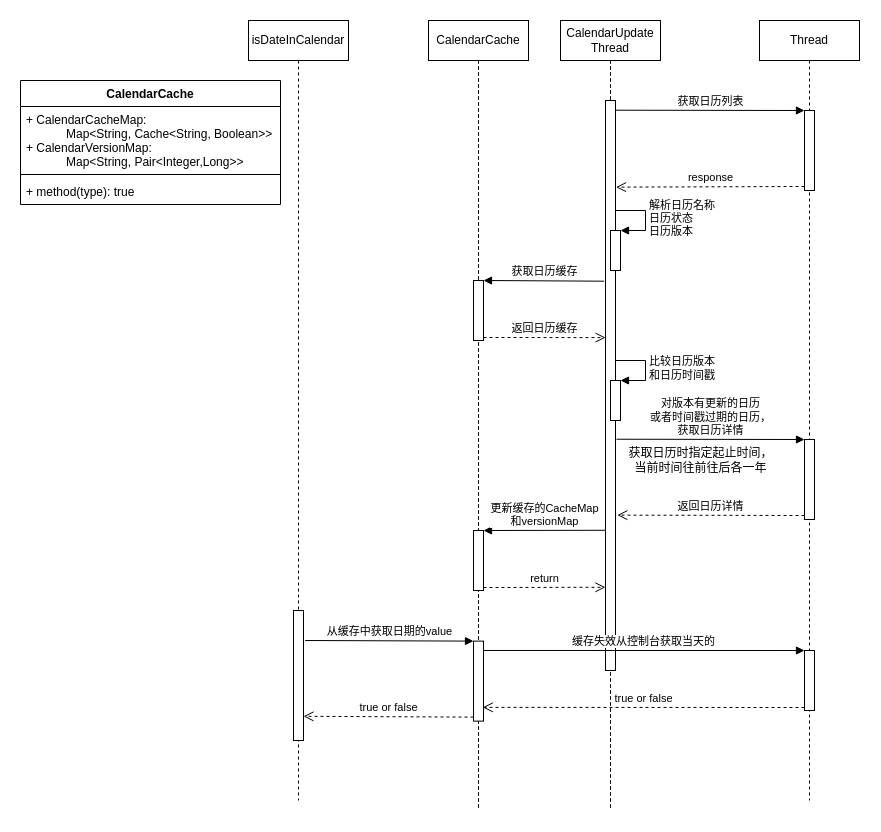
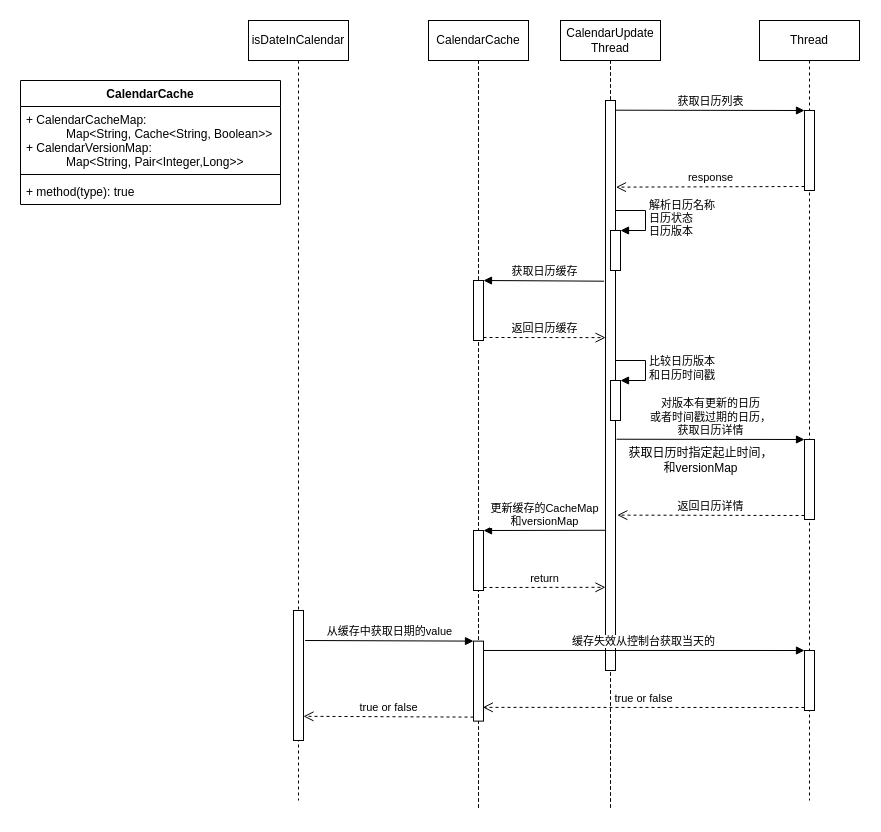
  <mxCell id="0" />
  <mxCell id="1" parent="0" />
  <mxCell id="2" value="CalendarUpdate&lt;br&gt;Thread" style="shape=umlLifeline;perimeter=lifelinePerimeter;whiteSpace=wrap;html=1;container=1;collapsible=0;recursiveResize=0;outlineConnect=0;" parent="1" vertex="1"><mxGeometry x="560" y="20" width="100" height="790" as="geometry" /></mxCell>
  <mxCell id="3" value="" style="html=1;points=[];perimeter=orthogonalPerimeter;" parent="2" vertex="1"><mxGeometry x="45" y="80" width="10" height="360" as="geometry" /></mxCell>
  <mxCell id="4" value="CalendarUpdate&lt;br&gt;Thread" style="shape=umlLifeline;perimeter=lifelinePerimeter;whiteSpace=wrap;html=1;container=1;collapsible=0;recursiveResize=0;outlineConnect=0;" parent="2" vertex="1"><mxGeometry width="100" height="790" as="geometry" /></mxCell>
  <mxCell id="5" value="" style="html=1;points=[];perimeter=orthogonalPerimeter;" parent="4" vertex="1"><mxGeometry x="45" y="80" width="10" height="360" as="geometry" /></mxCell>
  <mxCell id="6" value="CalendarUpdate&lt;br&gt;Thread" style="shape=umlLifeline;perimeter=lifelinePerimeter;whiteSpace=wrap;html=1;container=1;collapsible=0;recursiveResize=0;outlineConnect=0;" parent="4" vertex="1"><mxGeometry width="100" height="790" as="geometry" /></mxCell>
  <mxCell id="7" value="" style="html=1;points=[];perimeter=orthogonalPerimeter;" parent="6" vertex="1"><mxGeometry x="45" y="80" width="10" height="570" as="geometry" /></mxCell>
  <mxCell id="8" value="" style="html=1;points=[];perimeter=orthogonalPerimeter;" parent="6" vertex="1"><mxGeometry x="50" y="210" width="10" height="40" as="geometry" /></mxCell>
  <mxCell id="9" value="解析日历名称&lt;br&gt;日历状态&lt;br&gt;日历版本" style="edgeStyle=orthogonalEdgeStyle;html=1;align=left;spacingLeft=2;endArrow=block;rounded=0;entryX=1;entryY=0;" parent="6" target="8" edge="1"><mxGeometry relative="1" as="geometry"><mxPoint x="55" y="190" as="sourcePoint" /><Array as="points"><mxPoint x="85" y="190" /></Array></mxGeometry></mxCell>
  <mxCell id="10" value="" style="html=1;points=[];perimeter=orthogonalPerimeter;" parent="6" vertex="1"><mxGeometry x="50" y="360" width="10" height="40" as="geometry" /></mxCell>
  <mxCell id="11" value="比较日历版本&lt;br&gt;和日历时间戳" style="edgeStyle=orthogonalEdgeStyle;html=1;align=left;spacingLeft=2;endArrow=block;rounded=0;entryX=1;entryY=0;" parent="6" target="10" edge="1"><mxGeometry relative="1" as="geometry"><mxPoint x="55" y="340" as="sourcePoint" /><Array as="points"><mxPoint x="85" y="340" /></Array></mxGeometry></mxCell>
  <mxCell id="12" value="CalendarUpdate&lt;br&gt;Thread" style="shape=umlLifeline;perimeter=lifelinePerimeter;whiteSpace=wrap;html=1;container=1;collapsible=0;recursiveResize=0;outlineConnect=0;" parent="1" vertex="1"><mxGeometry x="428" y="20" width="100" height="790" as="geometry" /></mxCell>
  <mxCell id="13" value="CalendarUpdate&lt;br&gt;Thread" style="shape=umlLifeline;perimeter=lifelinePerimeter;whiteSpace=wrap;html=1;container=1;collapsible=0;recursiveResize=0;outlineConnect=0;" parent="12" vertex="1"><mxGeometry width="100" height="790" as="geometry" /></mxCell>
  <mxCell id="14" value="CalendarCache" style="shape=umlLifeline;perimeter=lifelinePerimeter;whiteSpace=wrap;html=1;container=1;collapsible=0;recursiveResize=0;outlineConnect=0;" parent="13" vertex="1"><mxGeometry width="100" height="790" as="geometry" /></mxCell>
  <mxCell id="15" value="" style="html=1;points=[];perimeter=orthogonalPerimeter;" parent="14" vertex="1"><mxGeometry x="45" y="260" width="10" height="60" as="geometry" /></mxCell>
  <mxCell id="16" value="" style="html=1;points=[];perimeter=orthogonalPerimeter;" parent="14" vertex="1"><mxGeometry x="45" y="510" width="10" height="60" as="geometry" /></mxCell>
  <mxCell id="17" value="" style="html=1;points=[];perimeter=orthogonalPerimeter;" parent="14" vertex="1"><mxGeometry x="45" y="620.62" width="10" height="80" as="geometry" /></mxCell>
  <mxCell id="18" value="CalendarCache" style="swimlane;fontStyle=1;align=center;verticalAlign=top;childLayout=stackLayout;horizontal=1;startSize=26;horizontalStack=0;resizeParent=1;resizeParentMax=0;resizeLast=0;collapsible=1;marginBottom=0;" parent="1" vertex="1"><mxGeometry x="20" y="80" width="260" height="124" as="geometry"><mxRectangle x="-100" y="180" width="120" height="26" as="alternateBounds" /></mxGeometry></mxCell>
  <mxCell id="19" value="+ CalendarCacheMap: &#10;            Map&lt;String, Cache&lt;String, Boolean&gt;&gt;&#10;+ CalendarVersionMap: &#10;            Map&lt;String, Pair&lt;Integer,Long&gt;&gt;" style="text;strokeColor=none;fillColor=none;align=left;verticalAlign=top;spacingLeft=4;spacingRight=4;overflow=hidden;rotatable=0;points=[[0,0.5],[1,0.5]];portConstraint=eastwest;" parent="18" vertex="1"><mxGeometry y="26" width="260" height="64" as="geometry" /></mxCell>
  <mxCell id="20" value="" style="line;strokeWidth=1;fillColor=none;align=left;verticalAlign=middle;spacingTop=-1;spacingLeft=3;spacingRight=3;rotatable=0;labelPosition=right;points=[];portConstraint=eastwest;" parent="18" vertex="1"><mxGeometry y="90" width="260" height="8" as="geometry" /></mxCell>
  <mxCell id="21" value="+ method(type): true" style="text;strokeColor=none;fillColor=none;align=left;verticalAlign=top;spacingLeft=4;spacingRight=4;overflow=hidden;rotatable=0;points=[[0,0.5],[1,0.5]];portConstraint=eastwest;" parent="18" vertex="1"><mxGeometry y="98" width="260" height="26" as="geometry" /></mxCell>
  <mxCell id="22" value="Thread" style="shape=umlLifeline;perimeter=lifelinePerimeter;whiteSpace=wrap;html=1;container=1;collapsible=0;recursiveResize=0;outlineConnect=0;" parent="1" vertex="1"><mxGeometry x="759" y="20" width="100" height="780" as="geometry" /></mxCell>
  <mxCell id="23" value="" style="html=1;points=[];perimeter=orthogonalPerimeter;" parent="22" vertex="1"><mxGeometry x="45" y="90" width="10" height="80" as="geometry" /></mxCell>
  <mxCell id="24" value="" style="html=1;points=[];perimeter=orthogonalPerimeter;" parent="22" vertex="1"><mxGeometry x="45" y="419" width="10" height="80" as="geometry" /></mxCell>
  <mxCell id="25" value="" style="html=1;points=[];perimeter=orthogonalPerimeter;" parent="22" vertex="1"><mxGeometry x="45" y="630" width="10" height="60" as="geometry" /></mxCell>
  <mxCell id="26" value="获取日历列表" style="html=1;verticalAlign=bottom;endArrow=block;entryX=0;entryY=0;rounded=0;exitX=0.979;exitY=0.017;exitDx=0;exitDy=0;exitPerimeter=0;" parent="1" source="7" target="23" edge="1"><mxGeometry relative="1" as="geometry"><mxPoint x="620" y="110" as="sourcePoint" /></mxGeometry></mxCell>
  <mxCell id="27" value="response" style="html=1;verticalAlign=bottom;endArrow=open;dashed=1;endSize=8;exitX=0;exitY=0.95;rounded=0;entryX=1.049;entryY=0.152;entryDx=0;entryDy=0;entryPerimeter=0;" parent="1" source="23" target="7" edge="1"><mxGeometry relative="1" as="geometry"><mxPoint x="620" y="186" as="targetPoint" /></mxGeometry></mxCell>
  <mxCell id="28" value="获取日历缓存" style="html=1;verticalAlign=bottom;endArrow=block;entryX=1;entryY=0;rounded=0;exitX=-0.138;exitY=0.317;exitDx=0;exitDy=0;exitPerimeter=0;" parent="1" source="7" target="15" edge="1"><mxGeometry relative="1" as="geometry"><mxPoint x="565" y="280" as="sourcePoint" /></mxGeometry></mxCell>
  <mxCell id="29" value="返回日历缓存" style="html=1;verticalAlign=bottom;endArrow=open;dashed=1;endSize=8;exitX=1;exitY=0.95;rounded=0;entryX=0.005;entryY=0.416;entryDx=0;entryDy=0;entryPerimeter=0;" parent="1" source="15" target="7" edge="1"><mxGeometry relative="1" as="geometry"><mxPoint x="600" y="337" as="targetPoint" /></mxGeometry></mxCell>
  <mxCell id="30" value="对版本有更新的日历&lt;br&gt;或者时间戳过期的日历，&lt;br&gt;获取日历详情" style="html=1;verticalAlign=bottom;endArrow=block;entryX=0;entryY=0;rounded=0;exitX=1.103;exitY=0.782;exitDx=0;exitDy=0;exitPerimeter=0;" parent="1" target="24" edge="1"><mxGeometry relative="1" as="geometry"><mxPoint x="616.03" y="438.72" as="sourcePoint" /></mxGeometry></mxCell>
  <mxCell id="31" value="返回日历详情" style="html=1;verticalAlign=bottom;endArrow=open;dashed=1;endSize=8;exitX=0;exitY=0.95;rounded=0;entryX=1.181;entryY=0.947;entryDx=0;entryDy=0;entryPerimeter=0;" parent="1" source="24" edge="1"><mxGeometry relative="1" as="geometry"><mxPoint x="616.81" y="514.62" as="targetPoint" /></mxGeometry></mxCell>
  <mxCell id="32" value="更新缓存的CacheMap&lt;br&gt;和versionMap" style="html=1;verticalAlign=bottom;endArrow=block;entryX=1;entryY=0;rounded=0;exitX=-0.033;exitY=0.754;exitDx=0;exitDy=0;exitPerimeter=0;" parent="1" source="7" target="16" edge="1"><mxGeometry relative="1" as="geometry"><mxPoint x="602" y="530" as="sourcePoint" /></mxGeometry></mxCell>
  <mxCell id="33" value="return" style="html=1;verticalAlign=bottom;endArrow=open;dashed=1;endSize=8;exitX=1;exitY=0.95;rounded=0;entryX=-0.006;entryY=0.854;entryDx=0;entryDy=0;entryPerimeter=0;" parent="1" source="16" target="7" edge="1"><mxGeometry relative="1" as="geometry"><mxPoint x="600" y="587" as="targetPoint" /></mxGeometry></mxCell>
- <mxCell id="34" value="获取日历时指定起止时间，&lt;br&gt;当前时间往前往后各一年" style="text;html=1;align=center;verticalAlign=middle;resizable=0;points=[];autosize=1;strokeColor=none;fillColor=none;" parent="1" vertex="1"><mxGeometry x="620" y="445" width="160" height="30" as="geometry" /></mxCell>
+ <mxCell id="34" value="获取日历时指定起止时间，&lt;br&gt;和versionMap" style="text;html=1;align=center;verticalAlign=middle;resizable=0;points=[];autosize=1;strokeColor=none;fillColor=none;" parent="1" vertex="1"><mxGeometry x="620" y="445" width="160" height="30" as="geometry" /></mxCell>
  <mxCell id="35" value="isDateInCalendar" style="shape=umlLifeline;perimeter=lifelinePerimeter;whiteSpace=wrap;html=1;container=1;collapsible=0;recursiveResize=0;outlineConnect=0;" parent="1" vertex="1"><mxGeometry x="248" y="20" width="100" height="780" as="geometry" /></mxCell>
  <mxCell id="36" value="" style="html=1;points=[];perimeter=orthogonalPerimeter;" parent="35" vertex="1"><mxGeometry x="45" y="590" width="10" height="130" as="geometry" /></mxCell>
  <mxCell id="37" value="从缓存中获取日期的value" style="html=1;verticalAlign=bottom;endArrow=block;entryX=0;entryY=0;rounded=0;exitX=1.167;exitY=0.034;exitDx=0;exitDy=0;exitPerimeter=0;" parent="1" target="17" edge="1"><mxGeometry relative="1" as="geometry"><mxPoint x="304.67" y="640" as="sourcePoint" /></mxGeometry></mxCell>
  <mxCell id="38" value="true or false" style="html=1;verticalAlign=bottom;endArrow=open;dashed=1;endSize=8;exitX=0;exitY=0.95;rounded=0;entryX=1;entryY=0.167;entryDx=0;entryDy=0;entryPerimeter=0;" parent="1" source="17" edge="1"><mxGeometry relative="1" as="geometry"><mxPoint x="303" y="715.81" as="targetPoint" /></mxGeometry></mxCell>
  <mxCell id="39" value="缓存失效从控制台获取当天的" style="html=1;verticalAlign=bottom;endArrow=block;entryX=0;entryY=0;rounded=0;exitX=1.033;exitY=0.117;exitDx=0;exitDy=0;exitPerimeter=0;" parent="1" source="17" target="25" edge="1"><mxGeometry relative="1" as="geometry"><mxPoint x="734" y="650" as="sourcePoint" /></mxGeometry></mxCell>
  <mxCell id="40" value="true or false" style="html=1;verticalAlign=bottom;endArrow=open;dashed=1;endSize=8;exitX=0;exitY=0.95;rounded=0;entryX=0.929;entryY=0.828;entryDx=0;entryDy=0;entryPerimeter=0;" parent="1" source="25" target="17" edge="1"><mxGeometry relative="1" as="geometry"><mxPoint x="734" y="726" as="targetPoint" /></mxGeometry></mxCell>
